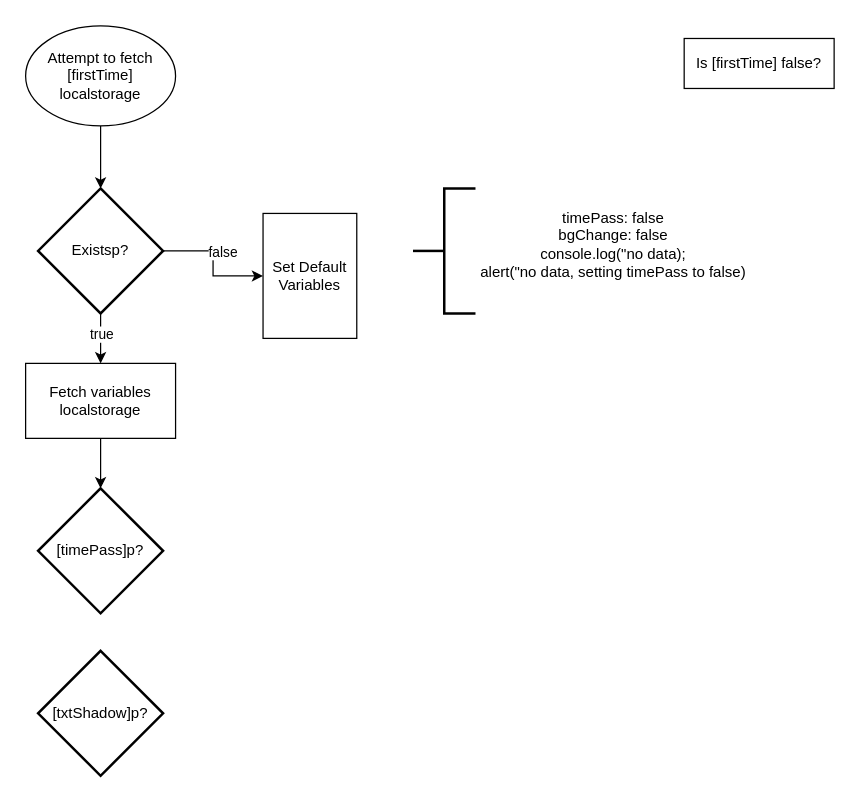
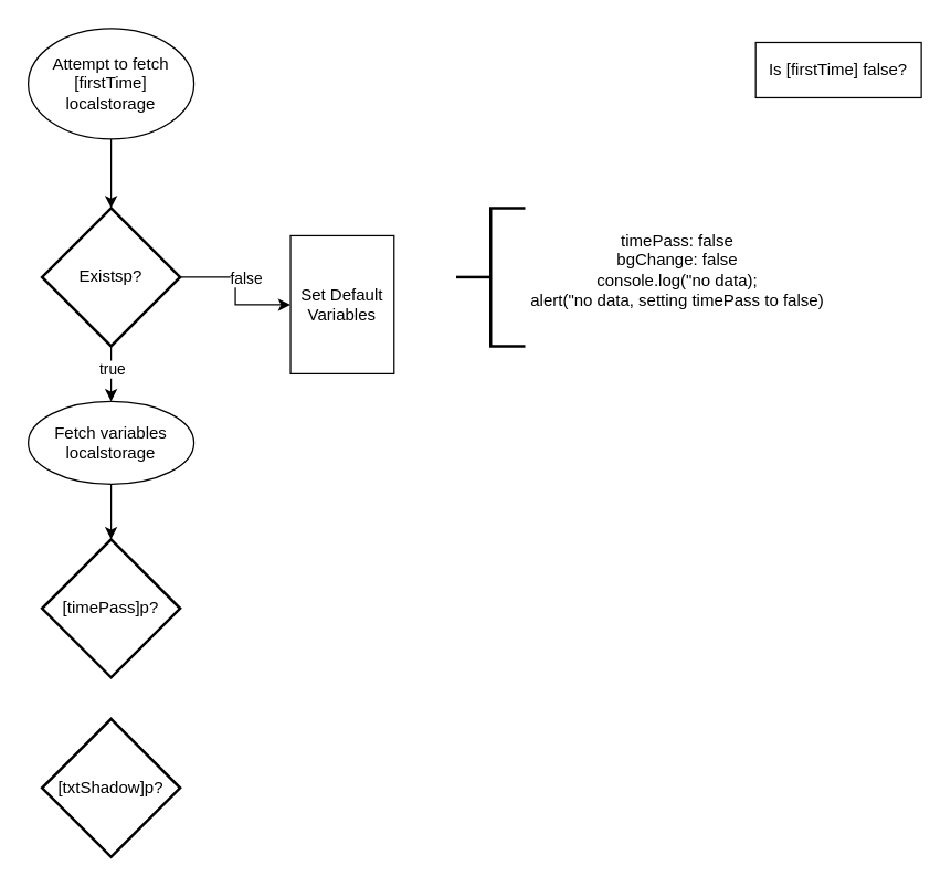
  <mxCell id="0" />
  <mxCell id="1" parent="0" />
  <mxCell id="2" value="Is [firstTime] false?" style="rounded=0;whiteSpace=wrap;html=1;fontSize=12;glass=0;strokeWidth=1;shadow=0;" parent="1" vertex="1"><mxGeometry x="547" y="30" width="120" height="40" as="geometry" /></mxCell>
  <mxCell id="3" value="Attempt to fetch [firstTime] localstorage" style="ellipse;whiteSpace=wrap;html=1;" vertex="1" parent="1"><mxGeometry x="20" y="20" width="120" height="80" as="geometry" /></mxCell>
  <mxCell id="4" style="edgeStyle=orthogonalEdgeStyle;rounded=0;orthogonalLoop=1;jettySize=auto;html=1;exitX=1;exitY=0.5;exitDx=0;exitDy=0;exitPerimeter=0;entryX=0;entryY=0.5;entryDx=0;entryDy=0;" edge="1" parent="1" source="8" target="9"><mxGeometry relative="1" as="geometry" /></mxCell>
  <mxCell id="5" value="false" style="edgeLabel;html=1;align=center;verticalAlign=middle;resizable=0;points=[];" vertex="1" connectable="0" parent="4"><mxGeometry x="-0.3" y="2" relative="1" as="geometry"><mxPoint x="12" y="2" as="offset" /></mxGeometry></mxCell>
  <mxCell id="6" style="edgeStyle=orthogonalEdgeStyle;rounded=0;orthogonalLoop=1;jettySize=auto;html=1;exitX=0.5;exitY=1;exitDx=0;exitDy=0;exitPerimeter=0;entryX=0.5;entryY=0;entryDx=0;entryDy=0;" edge="1" parent="1" source="8" target="15"><mxGeometry relative="1" as="geometry" /></mxCell>
  <mxCell id="7" value="true" style="edgeLabel;html=1;align=center;verticalAlign=middle;resizable=0;points=[];" vertex="1" connectable="0" parent="6"><mxGeometry x="-0.225" y="-8" relative="1" as="geometry"><mxPoint x="8" as="offset" /></mxGeometry></mxCell>
  <mxCell id="8" value="Existsp?" style="strokeWidth=2;html=1;shape=mxgraph.flowchart.decision;whiteSpace=wrap;" vertex="1" parent="1"><mxGeometry x="30" y="150" width="100" height="100" as="geometry" /></mxCell>
  <mxCell id="9" value="Set Default Variables" style="rounded=0;whiteSpace=wrap;html=1;" vertex="1" parent="1"><mxGeometry x="210" y="170" width="75" height="100" as="geometry" /></mxCell>
  <mxCell id="10" value="" style="strokeWidth=2;html=1;shape=mxgraph.flowchart.annotation_2;align=left;labelPosition=right;pointerEvents=1;" vertex="1" parent="1"><mxGeometry x="330" y="150" width="50" height="100" as="geometry" /></mxCell>
  <mxCell id="11" value="timePass: false&lt;br&gt;bgChange: false&lt;br&gt;console.log(&quot;no data);&lt;br&gt;alert(&quot;no data, setting timePass to false)" style="text;html=1;align=center;verticalAlign=middle;resizable=0;points=[];autosize=1;strokeColor=none;fillColor=none;" vertex="1" parent="1"><mxGeometry x="370" y="160" width="240" height="70" as="geometry" /></mxCell>
  <mxCell id="12" value="[timePass]p?" style="strokeWidth=2;html=1;shape=mxgraph.flowchart.decision;whiteSpace=wrap;" vertex="1" parent="1"><mxGeometry x="30" y="390" width="100" height="100" as="geometry" /></mxCell>
  <mxCell id="13" style="edgeStyle=orthogonalEdgeStyle;rounded=0;orthogonalLoop=1;jettySize=auto;html=1;exitX=0.5;exitY=1;exitDx=0;exitDy=0;entryX=0.5;entryY=0;entryDx=0;entryDy=0;entryPerimeter=0;" edge="1" parent="1" source="3" target="8"><mxGeometry relative="1" as="geometry" /></mxCell>
  <mxCell id="14" value="[txtShadow]p?" style="strokeWidth=2;html=1;shape=mxgraph.flowchart.decision;whiteSpace=wrap;" vertex="1" parent="1"><mxGeometry x="30" y="520" width="100" height="100" as="geometry" /></mxCell>
- <mxCell id="15" value="Fetch variables localstorage" style="rounded=0;whiteSpace=wrap;html=1;" vertex="1" parent="1"><mxGeometry x="20" y="290" width="120" height="60" as="geometry" /></mxCell>
+ <mxCell id="15" value="Fetch variables localstorage" style="ellipse;whiteSpace=wrap;html=1;" vertex="1" parent="1"><mxGeometry x="20" y="290" width="120" height="60" as="geometry" /></mxCell>
  <mxCell id="16" style="edgeStyle=orthogonalEdgeStyle;rounded=0;orthogonalLoop=1;jettySize=auto;html=1;exitX=0.5;exitY=1;exitDx=0;exitDy=0;entryX=0.5;entryY=0;entryDx=0;entryDy=0;entryPerimeter=0;" edge="1" parent="1" source="15" target="12"><mxGeometry relative="1" as="geometry" /></mxCell>
